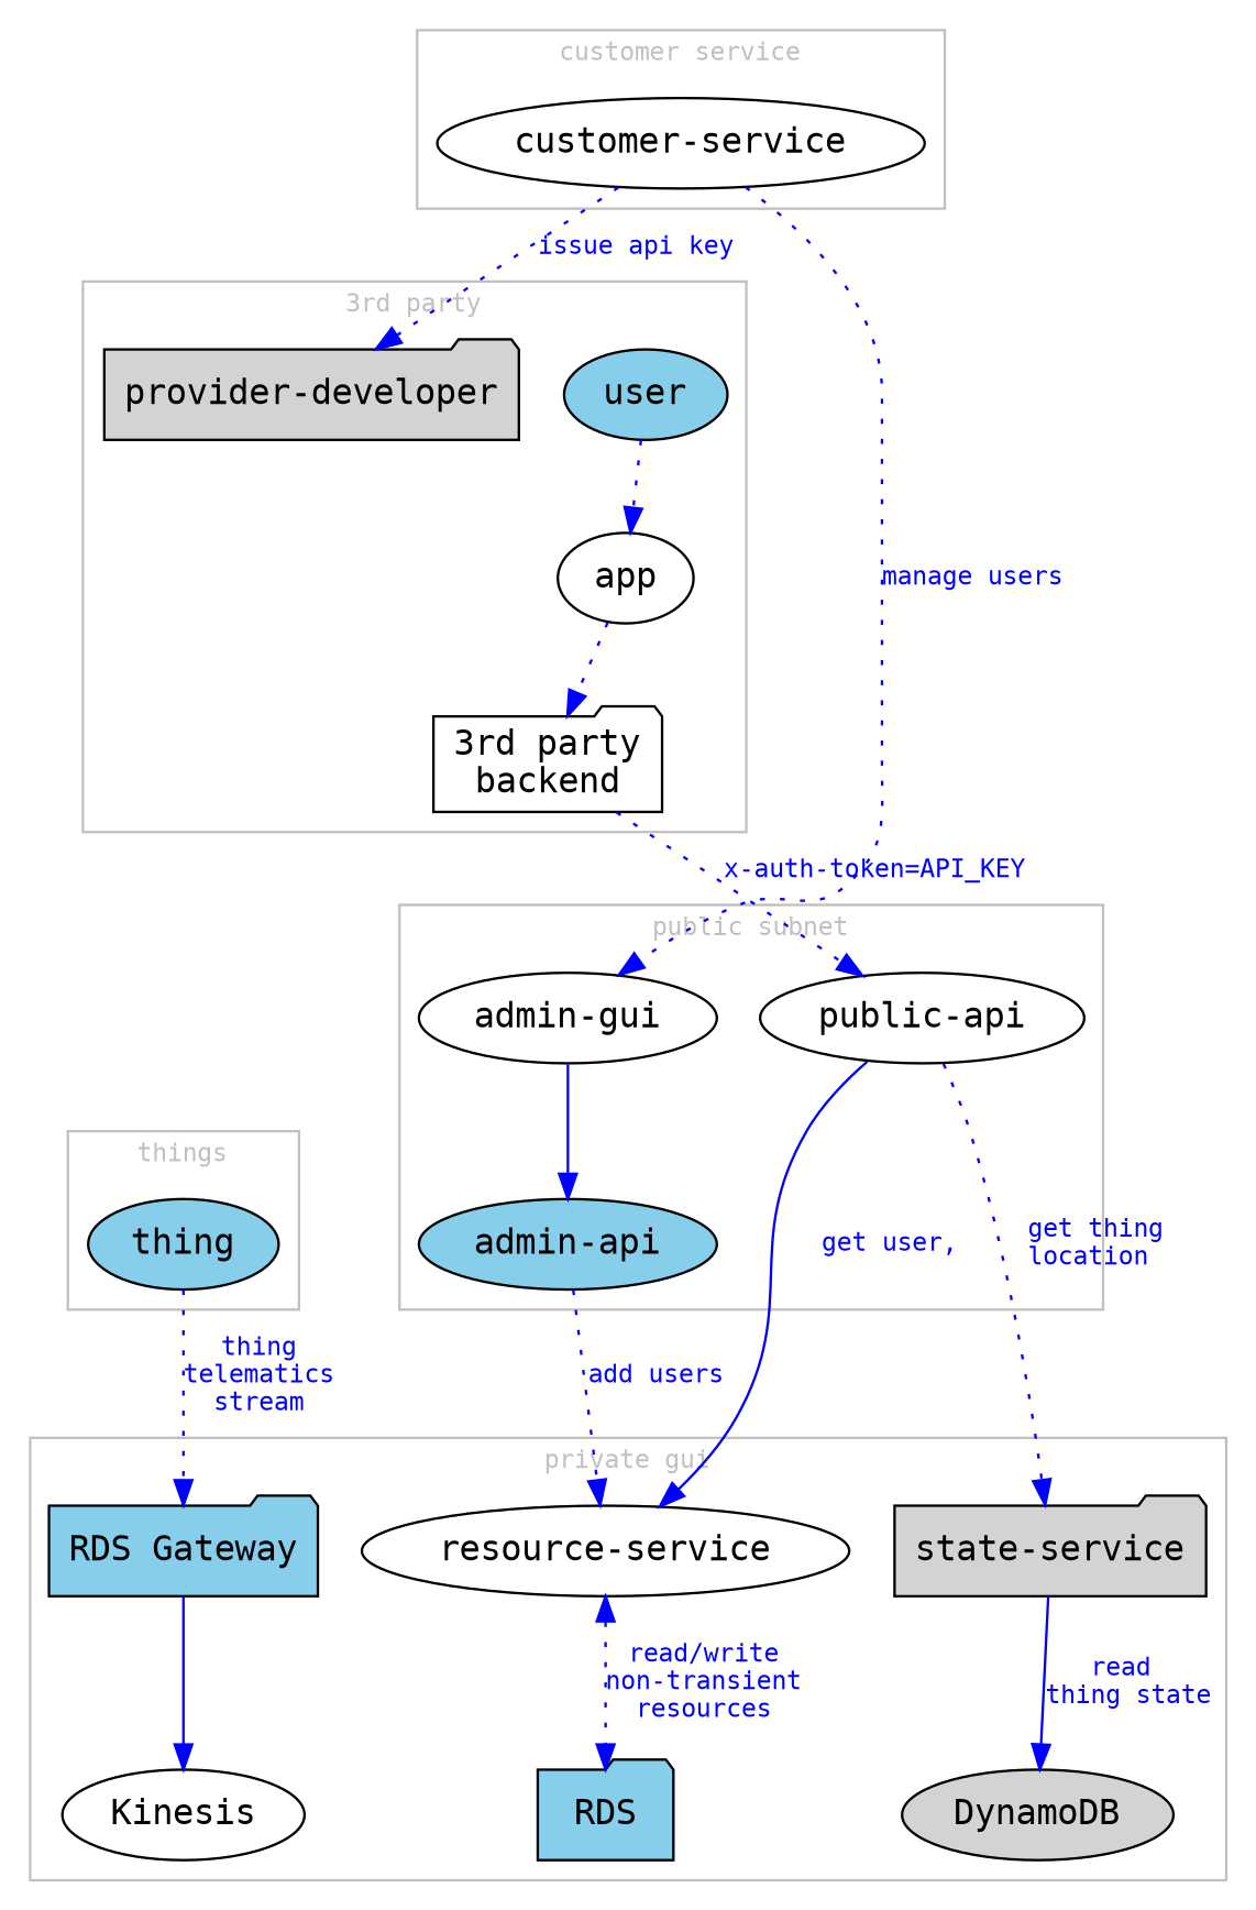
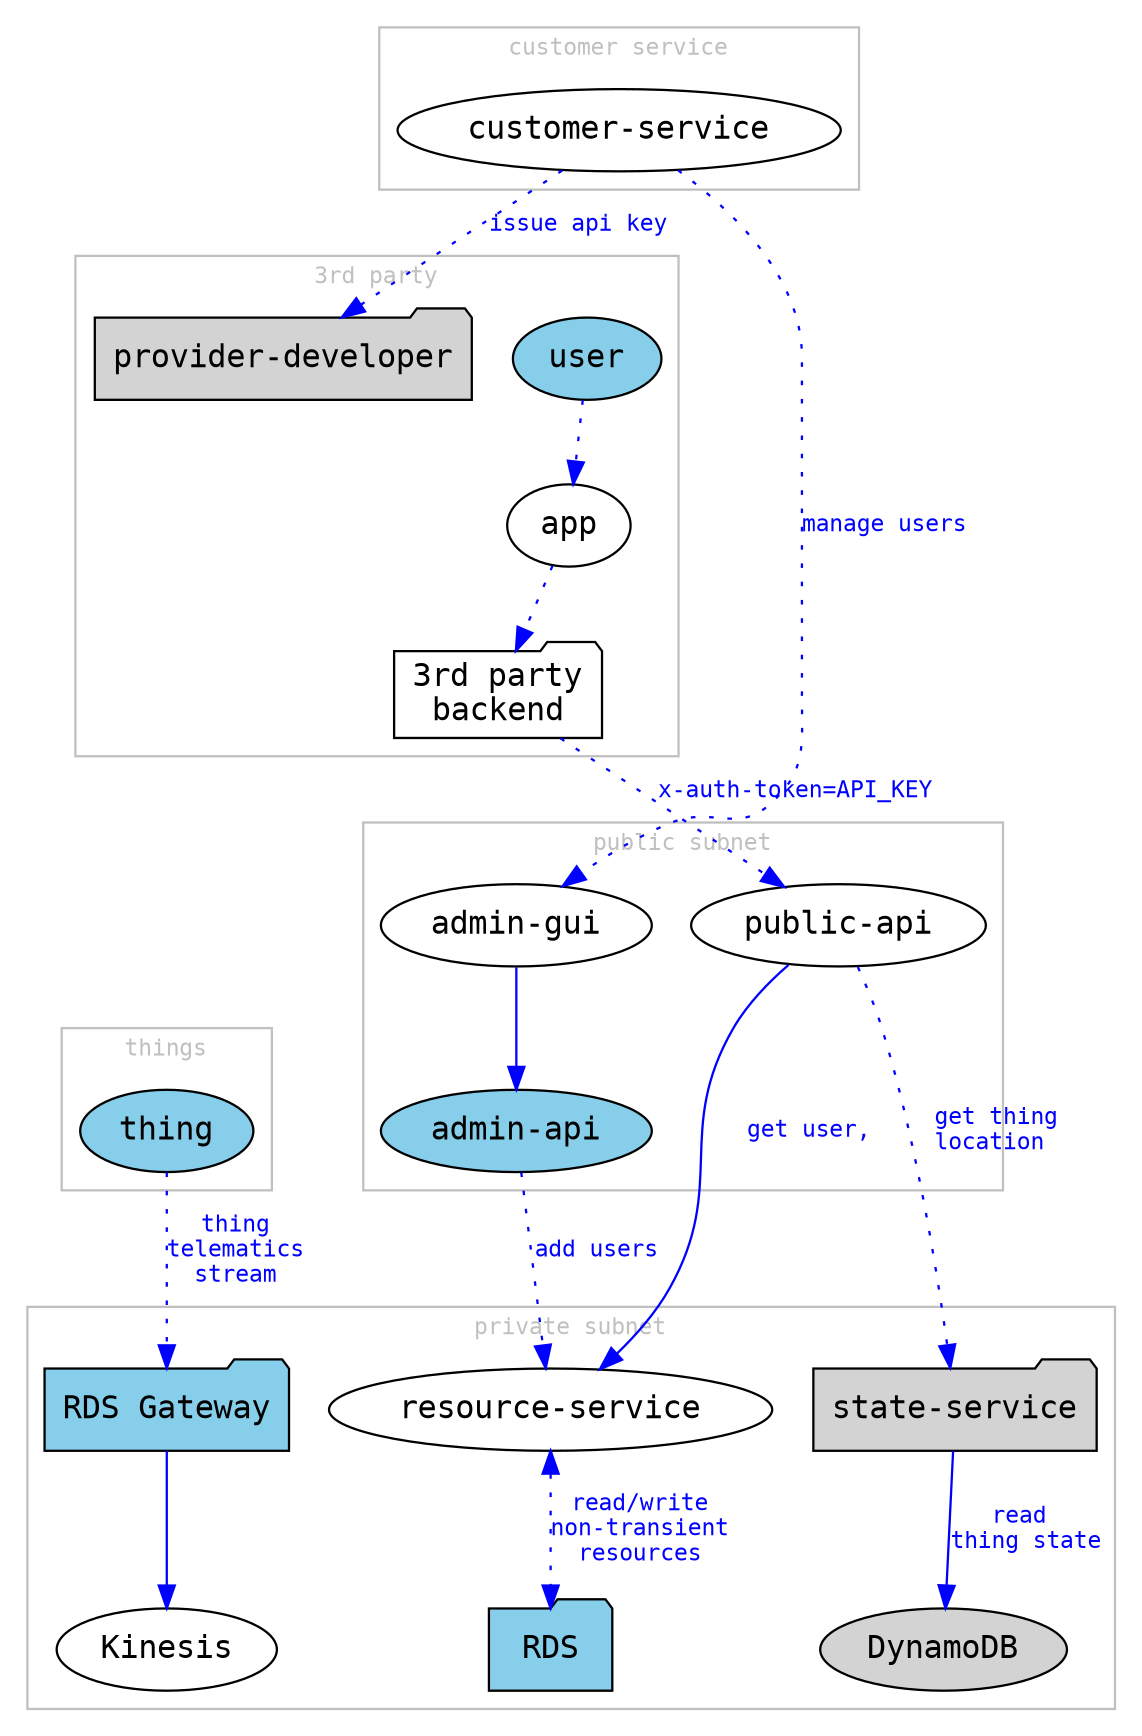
  digraph {
    color=grey
    fontcolor=grey
    fontname=monospace
    fontsize=10
    node [fillcolor=white fontname=monospace shape=ellipse style=filled]
    edge [color=blue fontcolor=blue fontname=monospace fontsize=10 style=dotted]
    user [fillcolor=skyblue]
    app
    n3 [label="3rd party\nbackend" shape=folder]
    "provider-developer" [fillcolor=lightgrey shape=folder]
    "public-api"
    "admin-api" [fillcolor=skyblue]
    "admin-gui"
    n8 [fillcolor=skyblue label="RDS Gateway" shape=folder]
    "resource-service"
    "state-service" [fillcolor=lightgrey shape=folder]
    DynamoDB [fillcolor=lightgrey]
    RDS [fillcolor=skyblue shape=folder]
    Kinesis
    "customer-service"
    thing [fillcolor=skyblue]
    subgraph cluster_1 {
      label="3rd party"
      user
      app
      n3
      "provider-developer"
    }
    subgraph cluster_2 {
      label="public subnet"
      "public-api"
      "admin-api"
      "admin-gui"
    }
    subgraph cluster_3 {
-     label="private gui"
+     label="private subnet"
      n8
      "resource-service"
      "state-service"
      DynamoDB
      RDS
      Kinesis
    }
    subgraph cluster_4 {
      label="customer service"
      "customer-service"
    }
    subgraph cluster_5 {
      label=things
      thing
    }
    user -> app
    app -> n3
    n3 -> "public-api" [label="x-auth-token=API_KEY"]
    "public-api" -> "resource-service" [label=" get user," style=solid]
    "public-api" -> "state-service" [label=" get thing\nlocation"]
    "admin-api" -> "resource-service" [label="add users"]
    "admin-gui" -> "admin-api" [style=solid]
    n8 -> Kinesis [style=solid]
    "resource-service" -> RDS [dir=both label="read/write\nnon-transient\nresources"]
    "state-service" -> DynamoDB [label="read \nthing state" style=solid]
    "customer-service" -> "provider-developer" [label="issue api key"]
    "customer-service" -> "admin-gui" [label="manage users"]
    thing -> n8 [label="thing\ntelematics\nstream"]
  }
